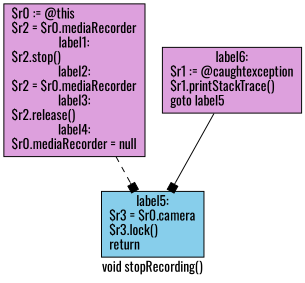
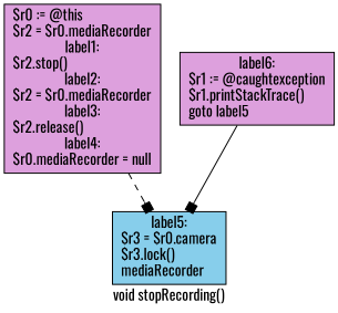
  digraph {
    label="void stopRecording()"
    fontname=Oswald
    node [fillcolor=plum shape=box style=filled fontname=Oswald]
    edge [arrowhead=box fontname=Oswald]
    n1 [label="$r0 := @this\l$r2 = $r0.mediaRecorder\llabel1:\n$r2.stop()\llabel2:\n$r2 = $r0.mediaRecorder\llabel3:\n$r2.release()\llabel4:\n$r0.mediaRecorder = null\l"]
-   n2 [fillcolor=skyblue label="label5:\n$r3 = $r0.camera\l$r3.lock()\lreturn\l"]
+   n2 [fillcolor=skyblue label="label5:\n$r3 = $r0.camera\l$r3.lock()\lmediaRecorder\l"]
    n3 [label="label6:\n$r1 := @caughtexception\l$r1.printStackTrace()\lgoto label5\l"]
    n1 -> n2 [style=dashed]
    n3 -> n2 [style=solid]
  }
